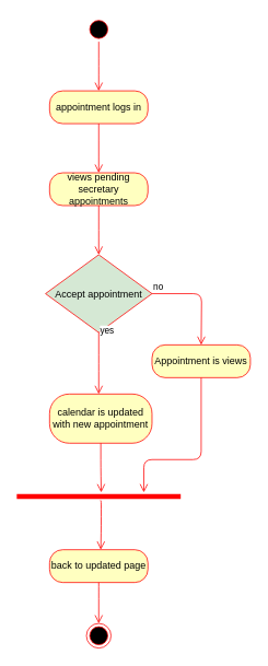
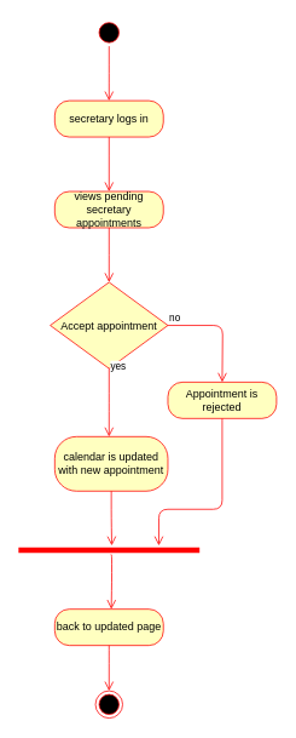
  <mxCell id="0" />
  <mxCell id="1" parent="0" />
  <mxCell id="2" value="" style="ellipse;html=1;shape=startState;fillColor=#000000;strokeColor=#ff0000;" parent="1" vertex="1"><mxGeometry x="105" y="20" width="30" height="30" as="geometry" /></mxCell>
  <mxCell id="3" value="" style="edgeStyle=orthogonalEdgeStyle;html=1;verticalAlign=bottom;endArrow=open;endSize=8;strokeColor=#ff0000;" parent="1" source="2" edge="1"><mxGeometry relative="1" as="geometry"><mxPoint x="120" y="110" as="targetPoint" /></mxGeometry></mxCell>
- <mxCell id="4" value="appointment logs in" style="rounded=1;whiteSpace=wrap;html=1;arcSize=40;fontColor=#000000;fillColor=#ffffc0;strokeColor=#ff0000;" parent="1" vertex="1"><mxGeometry x="60" y="110" width="120" height="40" as="geometry" /></mxCell>
+ <mxCell id="4" value="secretary logs in" style="rounded=1;whiteSpace=wrap;html=1;arcSize=40;fontColor=#000000;fillColor=#ffffc0;strokeColor=#ff0000;" parent="1" vertex="1"><mxGeometry x="60" y="110" width="120" height="40" as="geometry" /></mxCell>
  <mxCell id="5" value="" style="edgeStyle=orthogonalEdgeStyle;html=1;verticalAlign=bottom;endArrow=open;endSize=8;strokeColor=#ff0000;" parent="1" source="4" edge="1"><mxGeometry relative="1" as="geometry"><mxPoint x="120" y="210" as="targetPoint" /></mxGeometry></mxCell>
  <mxCell id="6" value="views pending secretary appointments" style="rounded=1;whiteSpace=wrap;html=1;arcSize=40;fontColor=#000000;fillColor=#ffffc0;strokeColor=#ff0000;" parent="1" vertex="1"><mxGeometry x="60" y="210" width="120" height="40" as="geometry" /></mxCell>
  <mxCell id="7" value="" style="edgeStyle=orthogonalEdgeStyle;html=1;verticalAlign=bottom;endArrow=open;endSize=8;strokeColor=#ff0000;" parent="1" source="6" edge="1"><mxGeometry relative="1" as="geometry"><mxPoint x="120" y="310" as="targetPoint" /></mxGeometry></mxCell>
- <mxCell id="8" value="Accept appointment" style="rhombus;whiteSpace=wrap;html=1;fillColor=#d5e8d4;strokeColor=#ff0000;" parent="1" vertex="1"><mxGeometry x="55" y="310" width="130" height="95" as="geometry" /></mxCell>
+ <mxCell id="8" value="Accept appointment" style="rhombus;whiteSpace=wrap;html=1;fillColor=#ffffc0;strokeColor=#ff0000;" parent="1" vertex="1"><mxGeometry x="55" y="310" width="130" height="95" as="geometry" /></mxCell>
  <mxCell id="9" value="no" style="edgeStyle=orthogonalEdgeStyle;html=1;align=left;verticalAlign=bottom;endArrow=open;endSize=8;strokeColor=#ff0000;" parent="1" source="8" edge="1"><mxGeometry x="-1" relative="1" as="geometry"><mxPoint x="245" y="420" as="targetPoint" /></mxGeometry></mxCell>
  <mxCell id="10" value="yes" style="edgeStyle=orthogonalEdgeStyle;html=1;align=left;verticalAlign=top;endArrow=open;endSize=8;strokeColor=#ff0000;" parent="1" source="8" edge="1"><mxGeometry x="-1" y="-15" relative="1" as="geometry"><mxPoint x="120" y="480" as="targetPoint" /><mxPoint x="15" y="-15" as="offset" /></mxGeometry></mxCell>
- <mxCell id="11" value="Appointment is views" style="rounded=1;whiteSpace=wrap;html=1;arcSize=40;fontColor=#000000;fillColor=#ffffc0;strokeColor=#ff0000;" parent="1" vertex="1"><mxGeometry x="185" y="420" width="120" height="40" as="geometry" /></mxCell>
+ <mxCell id="11" value="Appointment is rejected" style="rounded=1;whiteSpace=wrap;html=1;arcSize=40;fontColor=#000000;fillColor=#ffffc0;strokeColor=#ff0000;" parent="1" vertex="1"><mxGeometry x="185" y="420" width="120" height="40" as="geometry" /></mxCell>
  <mxCell id="12" value="calendar is updated with new appointment" style="rounded=1;whiteSpace=wrap;html=1;arcSize=40;fontColor=#000000;fillColor=#ffffc0;strokeColor=#ff0000;" parent="1" vertex="1"><mxGeometry x="60" y="480" width="125" height="60" as="geometry" /></mxCell>
  <mxCell id="13" value="" style="edgeStyle=orthogonalEdgeStyle;html=1;verticalAlign=bottom;endArrow=open;endSize=8;strokeColor=#ff0000;" parent="1" source="12" edge="1"><mxGeometry relative="1" as="geometry"><mxPoint x="123" y="600" as="targetPoint" /><Array as="points"><mxPoint x="123" y="570" /><mxPoint x="123" y="570" /></Array></mxGeometry></mxCell>
  <mxCell id="14" value="" style="ellipse;html=1;shape=endState;fillColor=#000000;strokeColor=#ff0000;" parent="1" vertex="1"><mxGeometry x="105" y="760" width="30" height="30" as="geometry" /></mxCell>
  <mxCell id="15" value="" style="shape=line;html=1;strokeWidth=6;strokeColor=#ff0000;" parent="1" vertex="1"><mxGeometry x="20" y="600" width="200" height="10" as="geometry" /></mxCell>
  <mxCell id="16" value="" style="edgeStyle=orthogonalEdgeStyle;html=1;verticalAlign=bottom;endArrow=open;endSize=8;strokeColor=#ff0000;exitX=0.5;exitY=1;exitDx=0;exitDy=0;" parent="1" source="11" edge="1"><mxGeometry relative="1" as="geometry"><mxPoint x="175" y="600" as="targetPoint" /><Array as="points"><mxPoint x="245" y="560" /><mxPoint x="175" y="560" /></Array><mxPoint x="244.5" y="470" as="sourcePoint" /></mxGeometry></mxCell>
  <mxCell id="17" value="back to updated page" style="rounded=1;whiteSpace=wrap;html=1;arcSize=40;fontColor=#000000;fillColor=#ffffc0;strokeColor=#ff0000;" parent="1" vertex="1"><mxGeometry x="60" y="670" width="120" height="40" as="geometry" /></mxCell>
  <mxCell id="18" value="" style="edgeStyle=orthogonalEdgeStyle;html=1;verticalAlign=bottom;endArrow=open;endSize=8;strokeColor=#ff0000;" parent="1" source="17" edge="1"><mxGeometry relative="1" as="geometry"><mxPoint x="120" y="760" as="targetPoint" /><Array as="points"><mxPoint x="120" y="720" /><mxPoint x="120" y="720" /></Array></mxGeometry></mxCell>
  <mxCell id="19" value="" style="edgeStyle=orthogonalEdgeStyle;html=1;verticalAlign=bottom;endArrow=open;endSize=8;strokeColor=#ff0000;" parent="1" edge="1"><mxGeometry relative="1" as="geometry"><mxPoint x="122.5" y="670" as="targetPoint" /><Array as="points"><mxPoint x="123" y="610" /><mxPoint x="123" y="640" /></Array><mxPoint x="122" y="610" as="sourcePoint" /></mxGeometry></mxCell>
